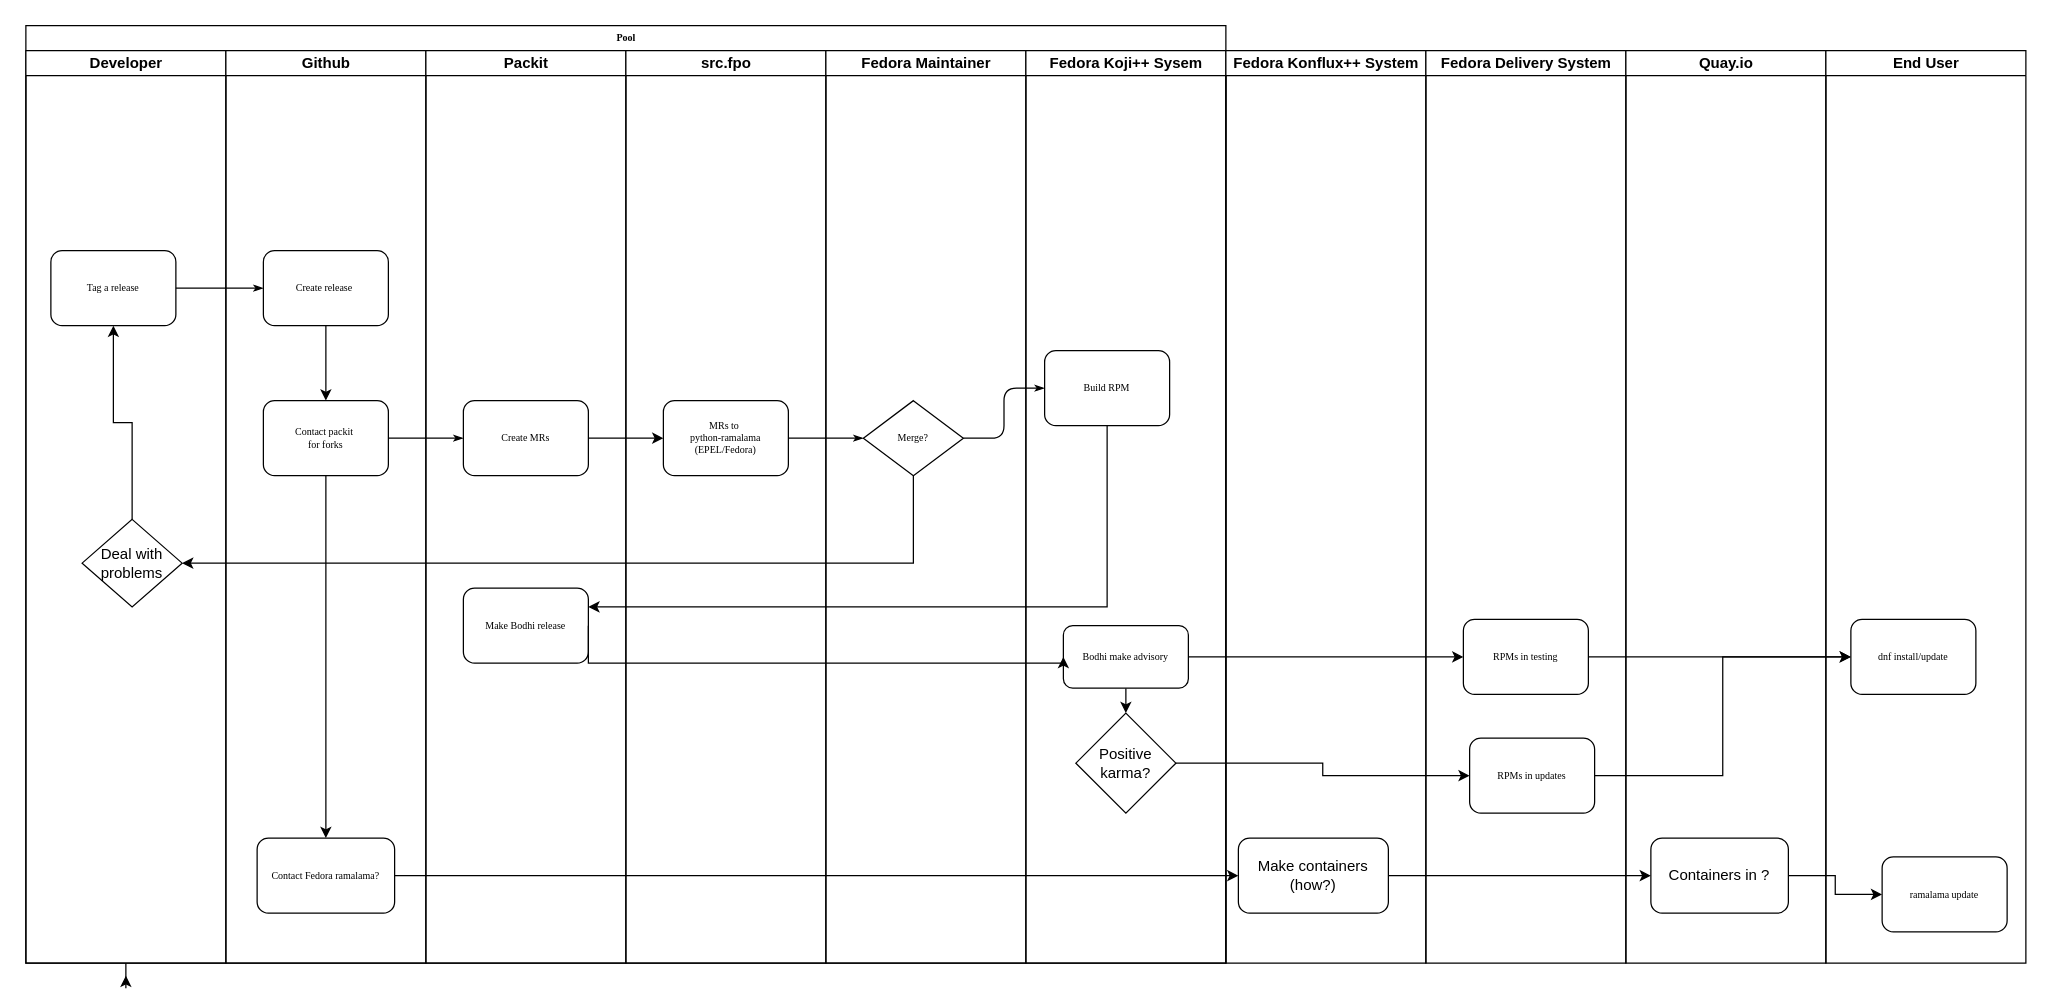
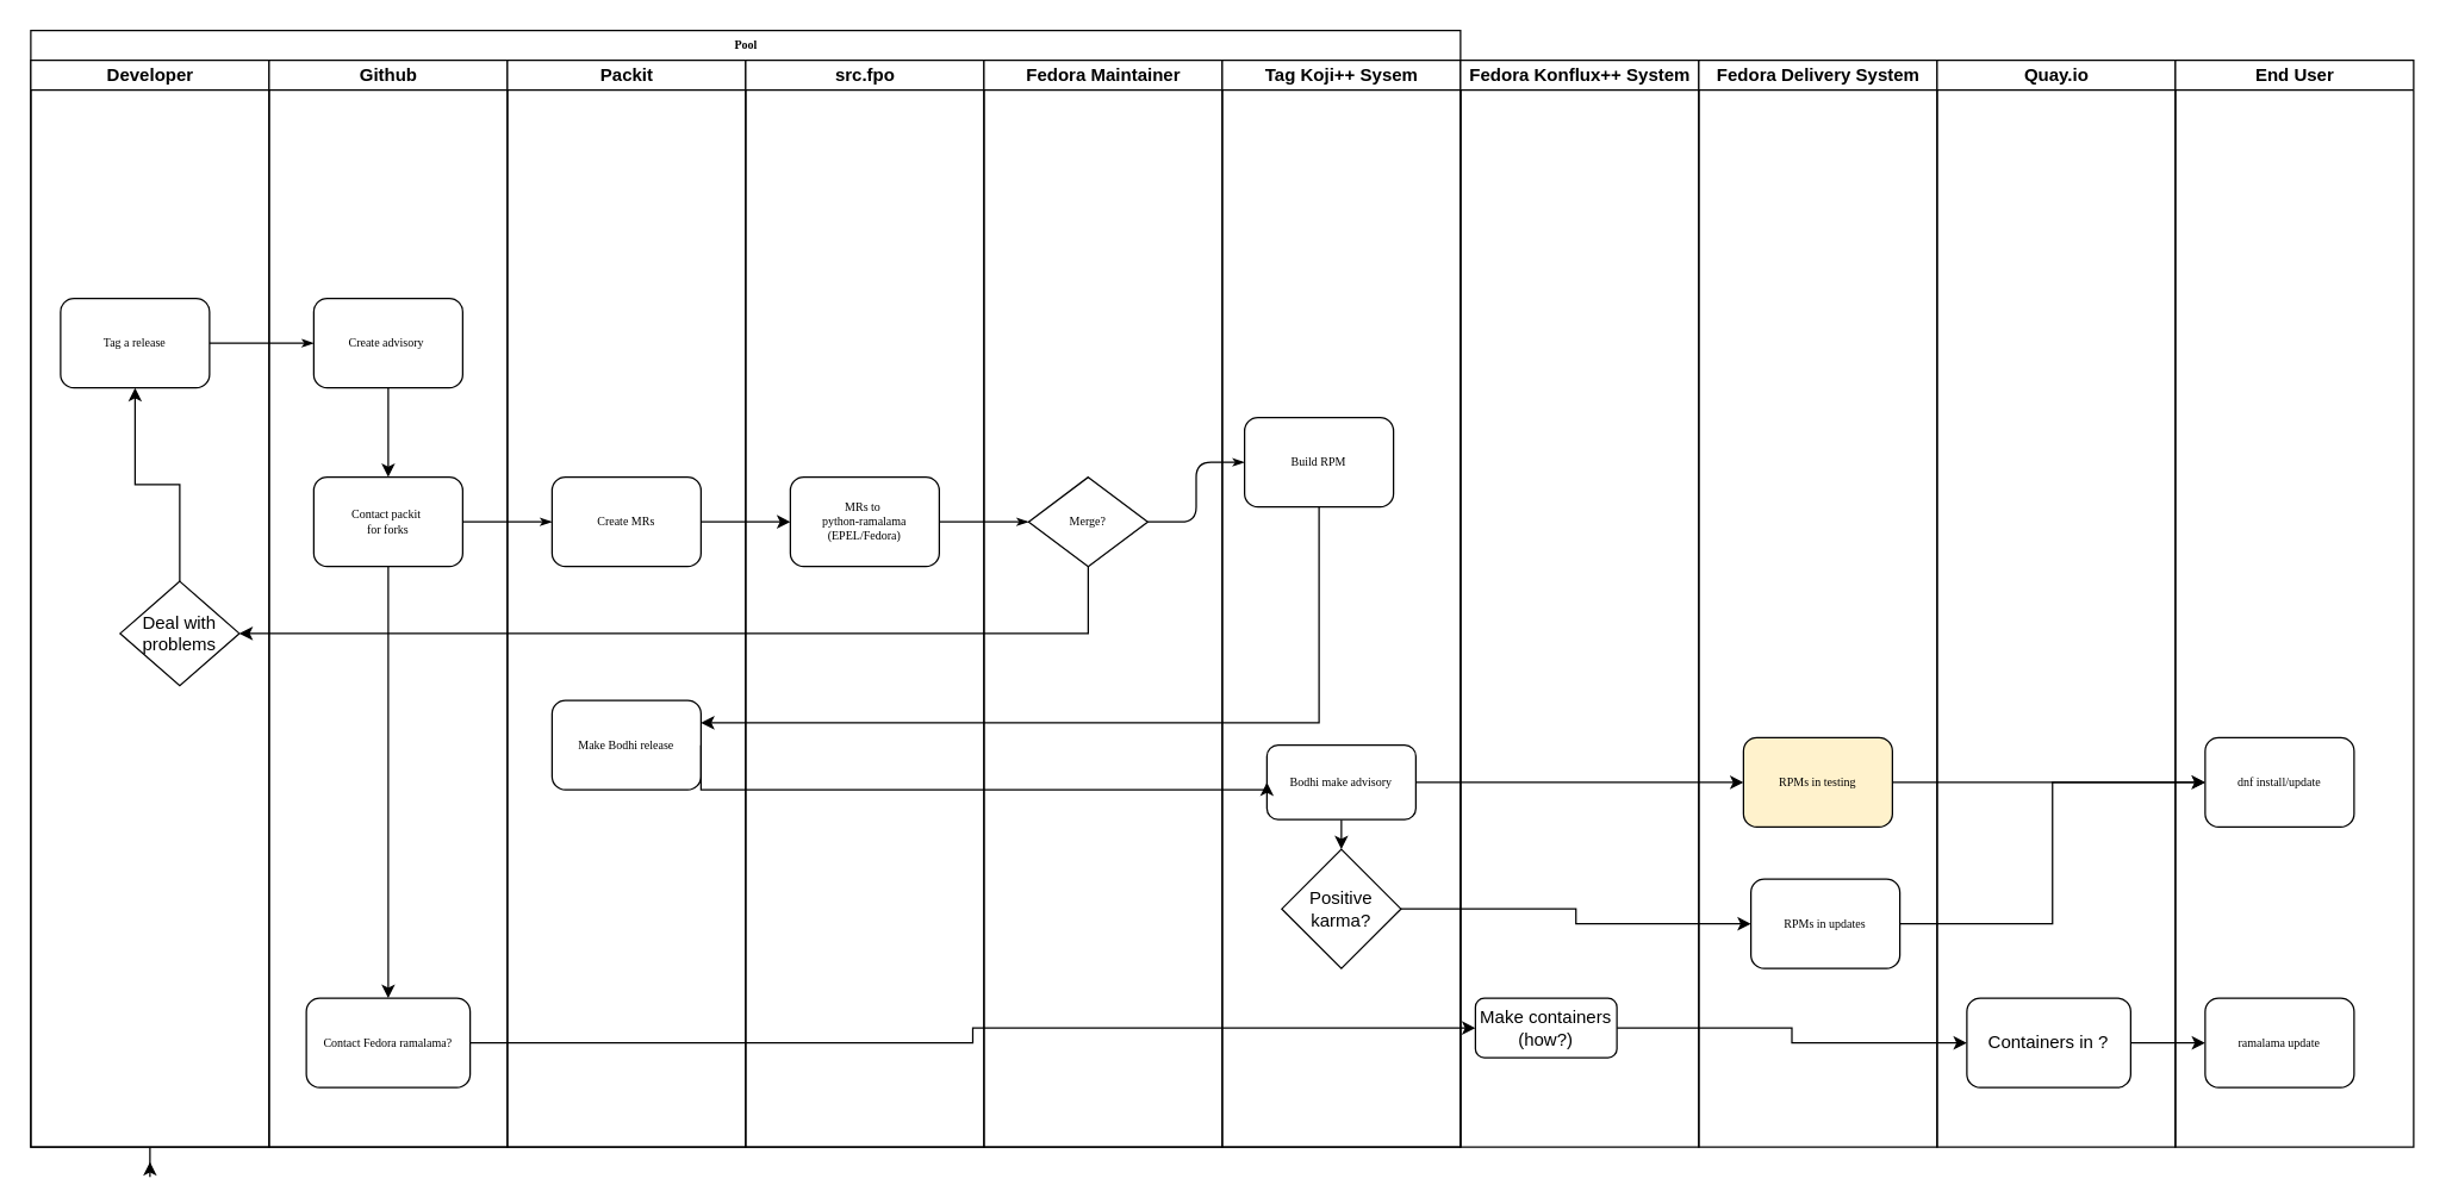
  <mxCell id="0" />
  <mxCell id="1" parent="0" />
  <mxCell id="2" value="Pool" style="swimlane;html=1;childLayout=stackLayout;startSize=20;rounded=0;shadow=0;labelBackgroundColor=none;strokeWidth=1;fontFamily=Verdana;fontSize=8;align=center;" parent="1" vertex="1"><mxGeometry x="20" y="20" width="960" height="750" as="geometry" /></mxCell>
  <mxCell id="3" style="edgeStyle=orthogonalEdgeStyle;rounded=0;orthogonalLoop=1;jettySize=auto;html=1;" edge="1" parent="2" source="4"><mxGeometry relative="1" as="geometry"><mxPoint x="80" y="760" as="targetPoint" /></mxGeometry></mxCell>
  <mxCell id="4" value="Developer" style="swimlane;html=1;startSize=20;" parent="2" vertex="1"><mxGeometry y="20" width="160" height="730" as="geometry" /></mxCell>
  <mxCell id="5" value="Tag a release" style="rounded=1;whiteSpace=wrap;html=1;shadow=0;labelBackgroundColor=none;strokeWidth=1;fontFamily=Verdana;fontSize=8;align=center;" parent="4" vertex="1"><mxGeometry x="20" y="160" width="100" height="60" as="geometry" /></mxCell>
  <mxCell id="6" style="edgeStyle=orthogonalEdgeStyle;rounded=0;orthogonalLoop=1;jettySize=auto;html=1;exitX=0.5;exitY=0;exitDx=0;exitDy=0;entryX=0.5;entryY=1;entryDx=0;entryDy=0;" edge="1" parent="4" source="7" target="5"><mxGeometry relative="1" as="geometry" /></mxCell>
- <mxCell id="7" value="Deal with problems" style="rhombus;whiteSpace=wrap;html=1;" vertex="1" parent="4"><mxGeometry x="45" y="375" width="80" height="70" as="geometry" /></mxCell>
+ <mxCell id="7" value="Deal with problems" style="rhombus;whiteSpace=wrap;html=1;" vertex="1" parent="4"><mxGeometry x="60" y="350" width="80" height="70" as="geometry" /></mxCell>
  <mxCell id="8" style="edgeStyle=orthogonalEdgeStyle;rounded=1;html=1;labelBackgroundColor=none;startArrow=none;startFill=0;startSize=5;endArrow=classicThin;endFill=1;endSize=5;jettySize=auto;orthogonalLoop=1;strokeWidth=1;fontFamily=Verdana;fontSize=8" parent="2" source="5" target="12" edge="1"><mxGeometry relative="1" as="geometry" /></mxCell>
  <mxCell id="9" style="edgeStyle=orthogonalEdgeStyle;rounded=1;html=1;labelBackgroundColor=none;startArrow=none;startFill=0;startSize=5;endArrow=classicThin;endFill=1;endSize=5;jettySize=auto;orthogonalLoop=1;strokeWidth=1;fontFamily=Verdana;fontSize=8" parent="2" source="14" target="17" edge="1"><mxGeometry relative="1" as="geometry" /></mxCell>
  <mxCell id="10" value="Github" style="swimlane;html=1;startSize=20;" parent="2" vertex="1"><mxGeometry x="160" y="20" width="160" height="730" as="geometry" /></mxCell>
  <mxCell id="11" style="edgeStyle=orthogonalEdgeStyle;rounded=0;orthogonalLoop=1;jettySize=auto;html=1;exitX=0.5;exitY=1;exitDx=0;exitDy=0;entryX=0.5;entryY=0;entryDx=0;entryDy=0;" edge="1" parent="10" source="12" target="14"><mxGeometry relative="1" as="geometry" /></mxCell>
- <mxCell id="12" value="Create release&amp;nbsp;" style="rounded=1;whiteSpace=wrap;html=1;shadow=0;labelBackgroundColor=none;strokeWidth=1;fontFamily=Verdana;fontSize=8;align=center;" parent="10" vertex="1"><mxGeometry x="30" y="160" width="100" height="60" as="geometry" /></mxCell>
+ <mxCell id="12" value="Create advisory&amp;nbsp;" style="rounded=1;whiteSpace=wrap;html=1;shadow=0;labelBackgroundColor=none;strokeWidth=1;fontFamily=Verdana;fontSize=8;align=center;" parent="10" vertex="1"><mxGeometry x="30" y="160" width="100" height="60" as="geometry" /></mxCell>
  <mxCell id="13" style="edgeStyle=orthogonalEdgeStyle;rounded=0;orthogonalLoop=1;jettySize=auto;html=1;exitX=0.5;exitY=1;exitDx=0;exitDy=0;entryX=0.5;entryY=0;entryDx=0;entryDy=0;" edge="1" parent="10" source="14" target="15"><mxGeometry relative="1" as="geometry"><mxPoint x="80" y="620" as="targetPoint" /></mxGeometry></mxCell>
  <mxCell id="14" value="Contact packit&amp;nbsp;&lt;div&gt;for forks&lt;/div&gt;" style="rounded=1;whiteSpace=wrap;html=1;shadow=0;labelBackgroundColor=none;strokeWidth=1;fontFamily=Verdana;fontSize=8;align=center;" parent="10" vertex="1"><mxGeometry x="30" y="280" width="100" height="60" as="geometry" /></mxCell>
  <mxCell id="15" value="Contact Fedora ramalama?" style="rounded=1;whiteSpace=wrap;html=1;shadow=0;labelBackgroundColor=none;strokeWidth=1;fontFamily=Verdana;fontSize=8;align=center;" parent="10" vertex="1"><mxGeometry x="25" y="630" width="110" height="60" as="geometry" /></mxCell>
  <mxCell id="16" value="Packit" style="swimlane;html=1;startSize=20;" parent="2" vertex="1"><mxGeometry x="320" y="20" width="160" height="730" as="geometry" /></mxCell>
  <mxCell id="17" value="Create MRs" style="rounded=1;whiteSpace=wrap;html=1;shadow=0;labelBackgroundColor=none;strokeWidth=1;fontFamily=Verdana;fontSize=8;align=center;" parent="16" vertex="1"><mxGeometry x="30" y="280" width="100" height="60" as="geometry" /></mxCell>
  <mxCell id="18" value="Make Bodhi release" style="rounded=1;whiteSpace=wrap;html=1;shadow=0;labelBackgroundColor=none;strokeWidth=1;fontFamily=Verdana;fontSize=8;align=center;" parent="16" vertex="1"><mxGeometry x="30" y="430" width="100" height="60" as="geometry" /></mxCell>
  <mxCell id="19" value="src.fpo" style="swimlane;html=1;startSize=20;" parent="2" vertex="1"><mxGeometry x="480" y="20" width="160" height="730" as="geometry" /></mxCell>
  <mxCell id="20" value="MRs to&amp;nbsp;&lt;div&gt;python-ramalama&lt;/div&gt;&lt;div&gt;(EPEL/Fedora)&lt;/div&gt;" style="rounded=1;whiteSpace=wrap;html=1;shadow=0;labelBackgroundColor=none;strokeWidth=1;fontFamily=Verdana;fontSize=8;align=center;" parent="19" vertex="1"><mxGeometry x="30" y="280" width="100" height="60" as="geometry" /></mxCell>
  <mxCell id="21" value="Fedora Maintainer" style="swimlane;html=1;startSize=20;" parent="2" vertex="1"><mxGeometry x="640" y="20" width="160" height="730" as="geometry" /></mxCell>
  <mxCell id="22" value="Merge?" style="rhombus;whiteSpace=wrap;html=1;rounded=0;shadow=0;labelBackgroundColor=none;strokeWidth=1;fontFamily=Verdana;fontSize=8;align=center;" parent="21" vertex="1"><mxGeometry x="30" y="280" width="80" height="60" as="geometry" /></mxCell>
- <mxCell id="23" value="Fedora Koji++ Sysem" style="swimlane;html=1;startSize=20;" parent="2" vertex="1"><mxGeometry x="800" y="20" width="160" height="730" as="geometry" /></mxCell>
+ <mxCell id="23" value="Tag Koji++ Sysem" style="swimlane;html=1;startSize=20;" parent="2" vertex="1"><mxGeometry x="800" y="20" width="160" height="730" as="geometry" /></mxCell>
  <mxCell id="24" value="Build RPM" style="rounded=1;whiteSpace=wrap;html=1;shadow=0;labelBackgroundColor=none;strokeWidth=1;fontFamily=Verdana;fontSize=8;align=center;" parent="23" vertex="1"><mxGeometry x="15" y="240" width="100" height="60" as="geometry" /></mxCell>
  <mxCell id="25" style="edgeStyle=orthogonalEdgeStyle;rounded=0;orthogonalLoop=1;jettySize=auto;html=1;exitX=0.5;exitY=1;exitDx=0;exitDy=0;entryX=0.5;entryY=0;entryDx=0;entryDy=0;" edge="1" parent="23" source="26" target="27"><mxGeometry relative="1" as="geometry" /></mxCell>
  <mxCell id="26" value="Bodhi make advisory" style="rounded=1;whiteSpace=wrap;html=1;shadow=0;labelBackgroundColor=none;strokeWidth=1;fontFamily=Verdana;fontSize=8;align=center;" vertex="1" parent="23"><mxGeometry x="30" y="460" width="100" height="50" as="geometry" /></mxCell>
  <mxCell id="27" value="Positive karma?" style="rhombus;whiteSpace=wrap;html=1;" vertex="1" parent="23"><mxGeometry x="40" y="530" width="80" height="80" as="geometry" /></mxCell>
  <mxCell id="28" style="edgeStyle=orthogonalEdgeStyle;rounded=0;orthogonalLoop=1;jettySize=auto;html=1;exitX=1;exitY=0.5;exitDx=0;exitDy=0;entryX=0;entryY=0.5;entryDx=0;entryDy=0;" edge="1" parent="2" source="17" target="20"><mxGeometry relative="1" as="geometry" /></mxCell>
  <mxCell id="29" style="edgeStyle=orthogonalEdgeStyle;rounded=1;html=1;labelBackgroundColor=none;startArrow=none;startFill=0;startSize=5;endArrow=classicThin;endFill=1;endSize=5;jettySize=auto;orthogonalLoop=1;strokeColor=#000000;strokeWidth=1;fontFamily=Verdana;fontSize=8;fontColor=#000000;" parent="2" source="20" target="22" edge="1"><mxGeometry relative="1" as="geometry" /></mxCell>
  <mxCell id="30" style="edgeStyle=orthogonalEdgeStyle;rounded=1;html=1;labelBackgroundColor=none;startArrow=none;startFill=0;startSize=5;endArrow=classicThin;endFill=1;endSize=5;jettySize=auto;orthogonalLoop=1;strokeWidth=1;fontFamily=Verdana;fontSize=8" parent="2" source="22" target="24" edge="1"><mxGeometry relative="1" as="geometry" /></mxCell>
  <mxCell id="31" style="edgeStyle=orthogonalEdgeStyle;rounded=0;orthogonalLoop=1;jettySize=auto;html=1;exitX=0.5;exitY=1;exitDx=0;exitDy=0;entryX=1;entryY=0.5;entryDx=0;entryDy=0;" edge="1" parent="2" source="22" target="7"><mxGeometry relative="1" as="geometry" /></mxCell>
  <mxCell id="32" style="edgeStyle=orthogonalEdgeStyle;rounded=0;orthogonalLoop=1;jettySize=auto;html=1;exitX=0.5;exitY=1;exitDx=0;exitDy=0;entryX=1;entryY=0.25;entryDx=0;entryDy=0;" edge="1" parent="2" source="24" target="18"><mxGeometry relative="1" as="geometry" /></mxCell>
  <mxCell id="33" style="edgeStyle=orthogonalEdgeStyle;rounded=0;orthogonalLoop=1;jettySize=auto;html=1;exitX=1;exitY=0.5;exitDx=0;exitDy=0;entryX=0;entryY=0.5;entryDx=0;entryDy=0;" edge="1" parent="2" source="18" target="26"><mxGeometry relative="1" as="geometry"><Array as="points"><mxPoint x="450" y="510" /></Array></mxGeometry></mxCell>
  <mxCell id="34" value="Fedora Konflux++ System" style="swimlane;html=1;startSize=20;" vertex="1" parent="1"><mxGeometry x="980" y="40" width="160" height="730" as="geometry" /></mxCell>
  <mxCell id="35" value="Fedora Delivery System" style="swimlane;html=1;startSize=20;" vertex="1" parent="1"><mxGeometry x="1140" y="40" width="160" height="730" as="geometry" /></mxCell>
  <mxCell id="36" value="RPMs in updates" style="rounded=1;whiteSpace=wrap;html=1;shadow=0;labelBackgroundColor=none;strokeWidth=1;fontFamily=Verdana;fontSize=8;align=center;" vertex="1" parent="35"><mxGeometry x="35" y="550" width="100" height="60" as="geometry" /></mxCell>
- <mxCell id="37" value="RPMs in testing" style="rounded=1;whiteSpace=wrap;html=1;shadow=0;labelBackgroundColor=none;strokeWidth=1;fontFamily=Verdana;fontSize=8;align=center;" parent="35" vertex="1"><mxGeometry x="30" y="455" width="100" height="60" as="geometry" /></mxCell>
+ <mxCell id="37" value="RPMs in testing" style="rounded=1;whiteSpace=wrap;html=1;shadow=0;labelBackgroundColor=none;strokeWidth=1;fontFamily=Verdana;fontSize=8;align=center;fillColor=#fff2cc;" parent="35" vertex="1"><mxGeometry x="30" y="455" width="100" height="60" as="geometry" /></mxCell>
  <mxCell id="38" value="Quay.io" style="swimlane;html=1;startSize=20;" vertex="1" parent="1"><mxGeometry x="1300" y="40" width="160" height="730" as="geometry" /></mxCell>
  <mxCell id="39" value="Containers in ?" style="rounded=1;whiteSpace=wrap;html=1;" vertex="1" parent="38"><mxGeometry x="20" y="630" width="110" height="60" as="geometry" /></mxCell>
  <mxCell id="40" value="End User" style="swimlane;html=1;startSize=20;" vertex="1" parent="1"><mxGeometry x="1460" y="40" width="160" height="730" as="geometry" /></mxCell>
  <mxCell id="41" value="dnf install/update" style="rounded=1;whiteSpace=wrap;html=1;shadow=0;labelBackgroundColor=none;strokeWidth=1;fontFamily=Verdana;fontSize=8;align=center;" vertex="1" parent="40"><mxGeometry x="20" y="455" width="100" height="60" as="geometry" /></mxCell>
- <mxCell id="42" value="ramalama update" style="rounded=1;whiteSpace=wrap;html=1;shadow=0;labelBackgroundColor=none;strokeWidth=1;fontFamily=Verdana;fontSize=8;align=center;" vertex="1" parent="40"><mxGeometry x="45" y="645" width="100" height="60" as="geometry" /></mxCell>
+ <mxCell id="42" value="ramalama update" style="rounded=1;whiteSpace=wrap;html=1;shadow=0;labelBackgroundColor=none;strokeWidth=1;fontFamily=Verdana;fontSize=8;align=center;" vertex="1" parent="40"><mxGeometry x="20" y="630" width="100" height="60" as="geometry" /></mxCell>
  <mxCell id="43" style="edgeStyle=orthogonalEdgeStyle;rounded=0;orthogonalLoop=1;jettySize=auto;html=1;exitX=1;exitY=0.5;exitDx=0;exitDy=0;" edge="1" parent="1" source="37" target="41"><mxGeometry relative="1" as="geometry" /></mxCell>
  <mxCell id="44" style="edgeStyle=orthogonalEdgeStyle;rounded=0;orthogonalLoop=1;jettySize=auto;html=1;exitX=1;exitY=0.5;exitDx=0;exitDy=0;entryX=0;entryY=0.5;entryDx=0;entryDy=0;" edge="1" parent="1" source="26" target="37"><mxGeometry relative="1" as="geometry" /></mxCell>
  <mxCell id="45" style="edgeStyle=orthogonalEdgeStyle;rounded=0;orthogonalLoop=1;jettySize=auto;html=1;exitX=1;exitY=0.5;exitDx=0;exitDy=0;entryX=0;entryY=0.5;entryDx=0;entryDy=0;" edge="1" parent="1" source="27" target="36"><mxGeometry relative="1" as="geometry" /></mxCell>
  <mxCell id="46" style="edgeStyle=orthogonalEdgeStyle;rounded=0;orthogonalLoop=1;jettySize=auto;html=1;exitX=1;exitY=0.5;exitDx=0;exitDy=0;entryX=0;entryY=0.5;entryDx=0;entryDy=0;" edge="1" parent="1" source="36" target="41"><mxGeometry relative="1" as="geometry" /></mxCell>
  <mxCell id="47" style="edgeStyle=orthogonalEdgeStyle;rounded=0;orthogonalLoop=1;jettySize=auto;html=1;exitX=1;exitY=0.5;exitDx=0;exitDy=0;entryX=0;entryY=0.5;entryDx=0;entryDy=0;" edge="1" parent="1" source="48" target="39"><mxGeometry relative="1" as="geometry" /></mxCell>
- <mxCell id="48" value="Make containers&lt;div&gt;(how?)&lt;/div&gt;" style="rounded=1;whiteSpace=wrap;html=1;" vertex="1" parent="1"><mxGeometry x="990" y="670" width="120" height="60" as="geometry" /></mxCell>
+ <mxCell id="48" value="Make containers&lt;div&gt;(how?)&lt;/div&gt;" style="rounded=1;whiteSpace=wrap;html=1;" vertex="1" parent="1"><mxGeometry x="990" y="670" width="95" height="40" as="geometry" /></mxCell>
  <mxCell id="49" style="edgeStyle=orthogonalEdgeStyle;rounded=0;orthogonalLoop=1;jettySize=auto;html=1;exitX=1;exitY=0.5;exitDx=0;exitDy=0;entryX=0;entryY=0.5;entryDx=0;entryDy=0;" edge="1" parent="1" source="39" target="42"><mxGeometry relative="1" as="geometry" /></mxCell>
  <mxCell id="50" style="edgeStyle=orthogonalEdgeStyle;rounded=0;orthogonalLoop=1;jettySize=auto;html=1;exitX=1;exitY=0.5;exitDx=0;exitDy=0;entryX=0;entryY=0.5;entryDx=0;entryDy=0;" edge="1" parent="1" source="15" target="48"><mxGeometry relative="1" as="geometry" /></mxCell>
